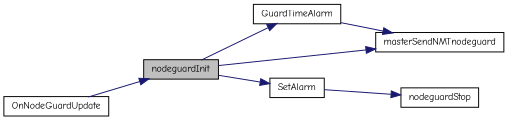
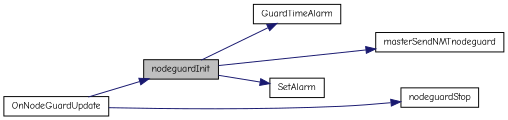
  digraph {
    fontname="Comic Neue"
    rankdir=LR
    node [color=black fillcolor=white fontname="Comic Neue" fontsize=10 shape=record style=filled]
    edge [color=midnightblue fontname="Comic Neue" fontsize=10 labelfontname=FreeSans labelfontsize=10 style=solid]
    n1 [fillcolor=grey75 fontcolor=black height=0.2 label=nodeguardInit width=0.4]
    n2 [height=0.2 label=GuardTimeAlarm width=0.4]
    n3 [height=0.2 label=SetAlarm width=0.4]
    n4 [height=0.2 label=masterSendNMTnodeguard width=0.4]
    n5 [height=0.2 label=OnNodeGuardUpdate width=0.4]
    n6 [height=0.2 label=nodeguardStop width=0.4]
    n1 -> n2
    n1 -> n3
    n1 -> n4
-   n2 -> n4
    n5 -> n1
-   n3 -> n6
+   n5 -> n6
  }
